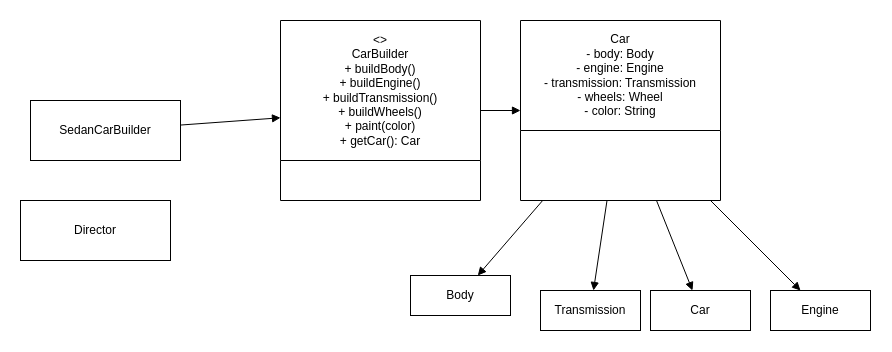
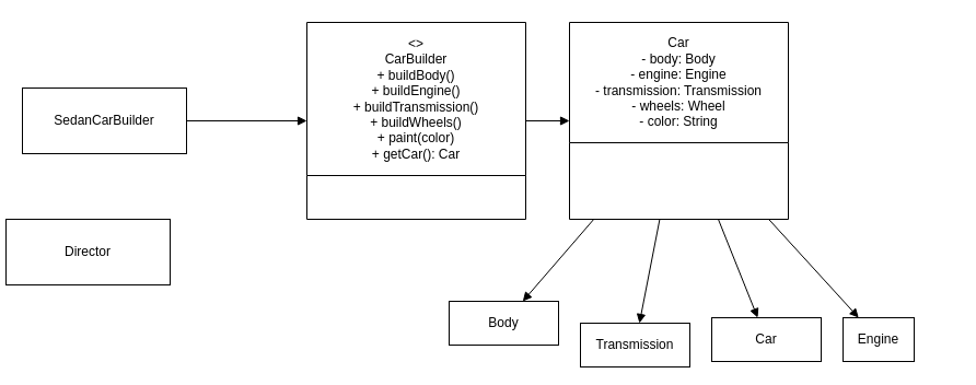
  <mxCell id="0" />
  <mxCell id="1" parent="0" />
  <mxCell id="2" value="&lt;&lt;interface&gt;&gt;&#10;CarBuilder&#10;+ buildBody()&#10;+ buildEngine()&#10;+ buildTransmission()&#10;+ buildWheels()&#10;+ paint(color)&#10;+ getCar(): Car" style="shape=swimlane;whiteSpace=wrap;html=1;startSize=140;" vertex="1" parent="1"><mxGeometry x="280" y="20" width="200" height="180" as="geometry" /></mxCell>
- <mxCell id="3" value="SedanCarBuilder" style="shape=rectangle;whiteSpace=wrap;html=1;" vertex="1" parent="1"><mxGeometry x="30" y="100" width="150" height="60" as="geometry" /></mxCell>
+ <mxCell id="3" value="SedanCarBuilder" style="shape=rectangle;whiteSpace=wrap;html=1;" vertex="1" parent="1"><mxGeometry x="20" y="80" width="150" height="60" as="geometry" /></mxCell>
  <mxCell id="4" style="endArrow=block;html=1;" edge="1" parent="1" source="3" target="2"><mxGeometry relative="1" as="geometry" /></mxCell>
- <mxCell id="5" value="Director" style="shape=rectangle;whiteSpace=wrap;html=1;" vertex="1" parent="1"><mxGeometry x="20" y="200" width="150" height="60" as="geometry" /></mxCell>
+ <mxCell id="5" value="Director" style="shape=rectangle;whiteSpace=wrap;html=1;" vertex="1" parent="1"><mxGeometry x="5" y="200" width="150" height="60" as="geometry" /></mxCell>
  <mxCell id="6" value="Car&#10;- body: Body&#10;- engine: Engine&#10;- transmission: Transmission&#10;- wheels: Wheel&#10;- color: String" style="shape=swimlane;whiteSpace=wrap;html=1;startSize=110;" vertex="1" parent="1"><mxGeometry x="520" y="20" width="200" height="180" as="geometry" /></mxCell>
  <mxCell id="7" style="endArrow=block;html=1;" edge="1" parent="1" source="2" target="6"><mxGeometry relative="1" as="geometry" /></mxCell>
  <mxCell id="8" value="Body" style="shape=rectangle;whiteSpace=wrap;html=1;" vertex="1" parent="1"><mxGeometry x="410" y="275" width="100" height="40" as="geometry" /></mxCell>
- <mxCell id="9" value="Engine" style="shape=rectangle;whiteSpace=wrap;html=1;" vertex="1" parent="1"><mxGeometry x="770" y="290" width="100" height="40" as="geometry" /></mxCell>
- <mxCell id="10" value="Transmission" style="shape=rectangle;whiteSpace=wrap;html=1;" vertex="1" parent="1"><mxGeometry x="540" y="290" width="100" height="40" as="geometry" /></mxCell>
+ <mxCell id="9" value="Engine" style="shape=rectangle;whiteSpace=wrap;html=1;" vertex="1" parent="1"><mxGeometry x="770" y="290" width="65" height="40" as="geometry" /></mxCell>
+ <mxCell id="10" value="Transmission" style="shape=rectangle;whiteSpace=wrap;html=1;" vertex="1" parent="1"><mxGeometry x="530" y="295" width="100" height="40" as="geometry" /></mxCell>
  <mxCell id="11" value="Car" style="shape=rectangle;whiteSpace=wrap;html=1;" vertex="1" parent="1"><mxGeometry x="650" y="290" width="100" height="40" as="geometry" /></mxCell>
  <mxCell id="12" style="endArrow=block;html=1;" edge="1" parent="1" source="6" target="8"><mxGeometry relative="1" as="geometry" /></mxCell>
  <mxCell id="13" style="endArrow=block;html=1;" edge="1" parent="1" source="6" target="9"><mxGeometry relative="1" as="geometry" /></mxCell>
  <mxCell id="14" style="endArrow=block;html=1;" edge="1" parent="1" source="6" target="10"><mxGeometry relative="1" as="geometry" /></mxCell>
  <mxCell id="15" style="endArrow=block;html=1;" edge="1" parent="1" source="6" target="11"><mxGeometry relative="1" as="geometry" /></mxCell>
